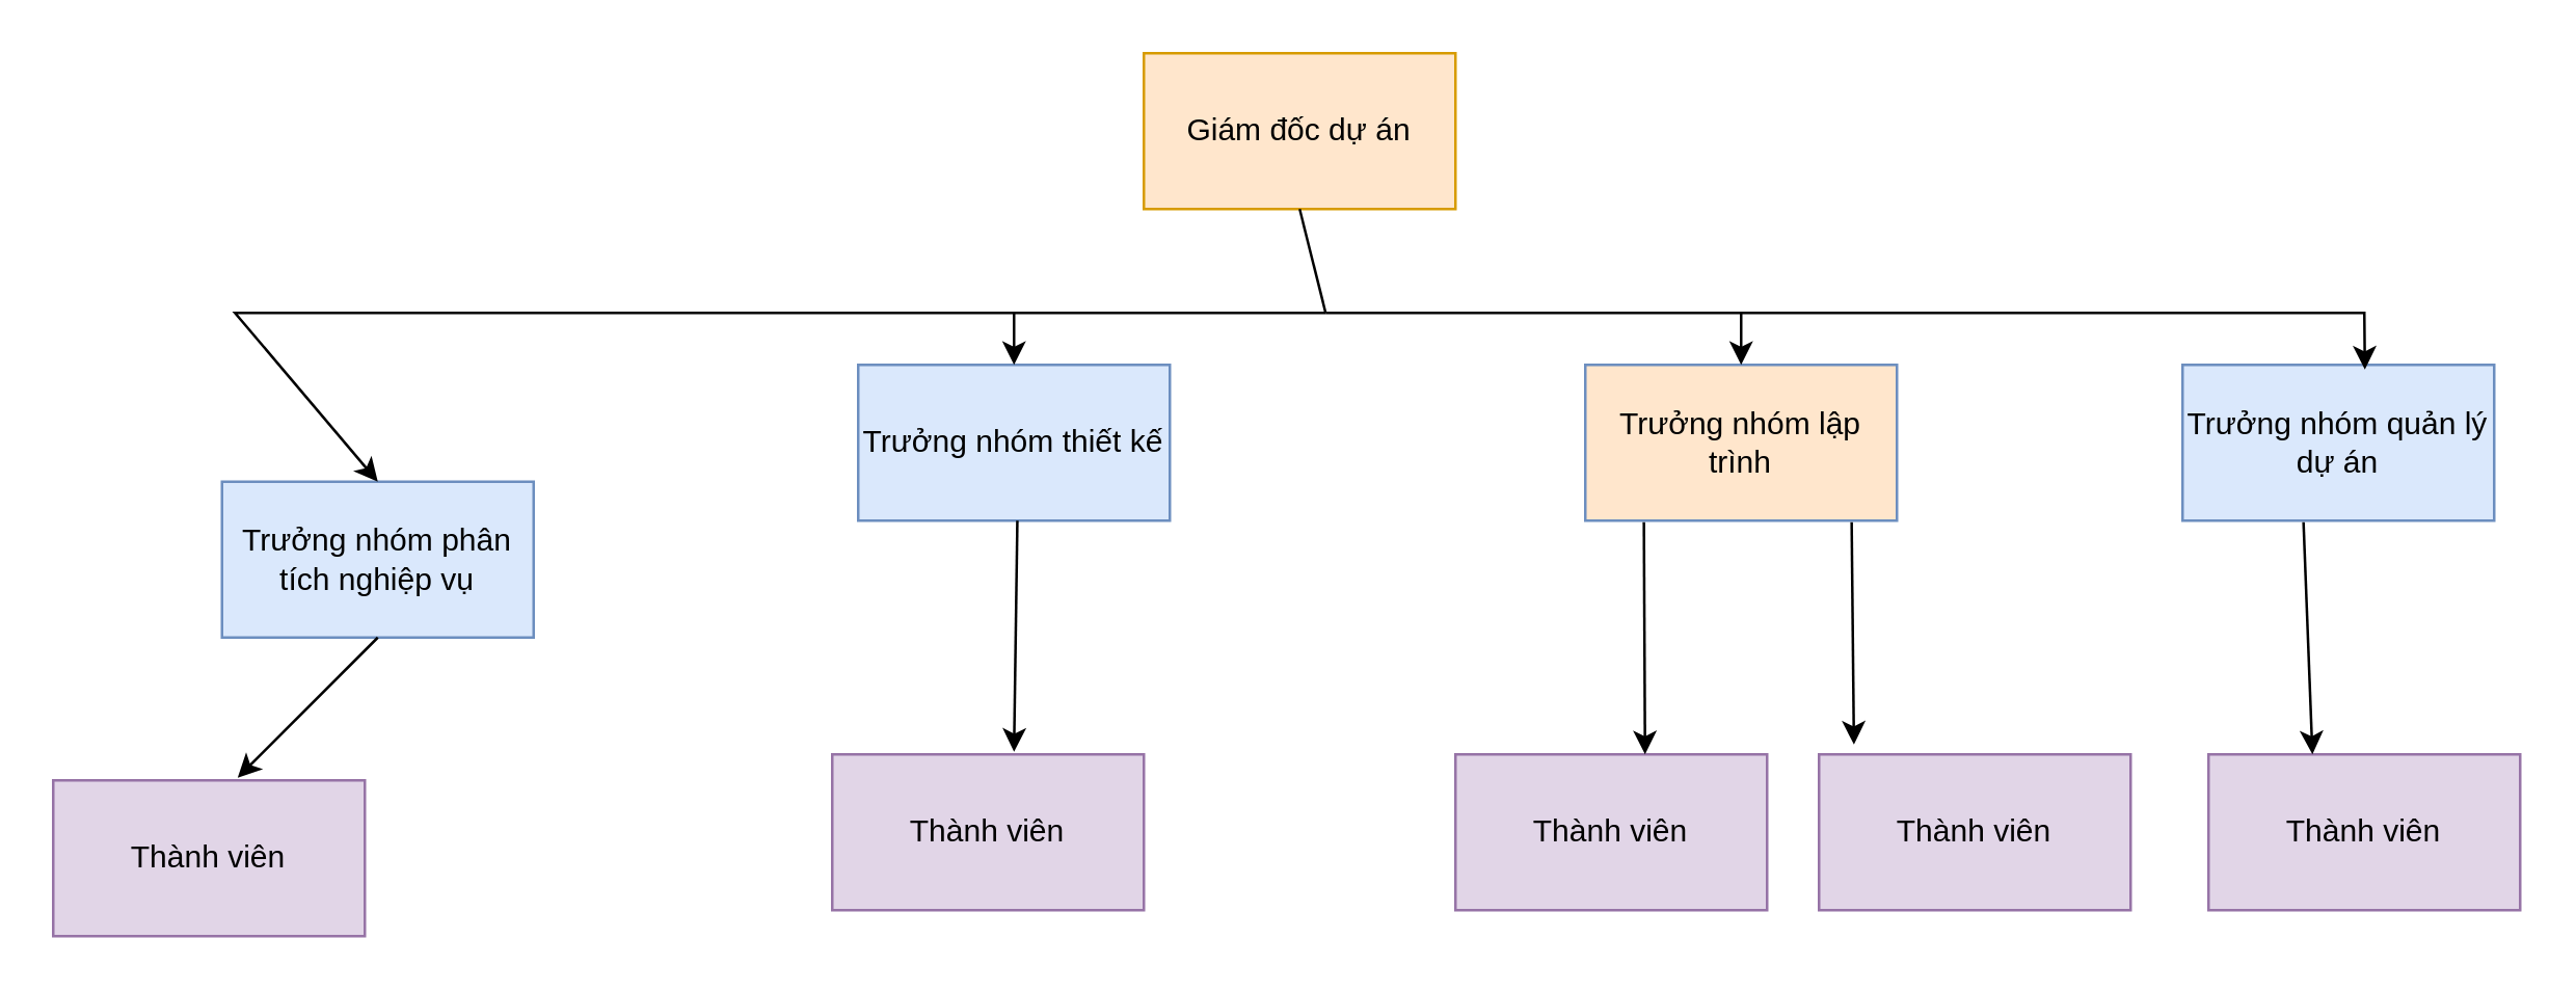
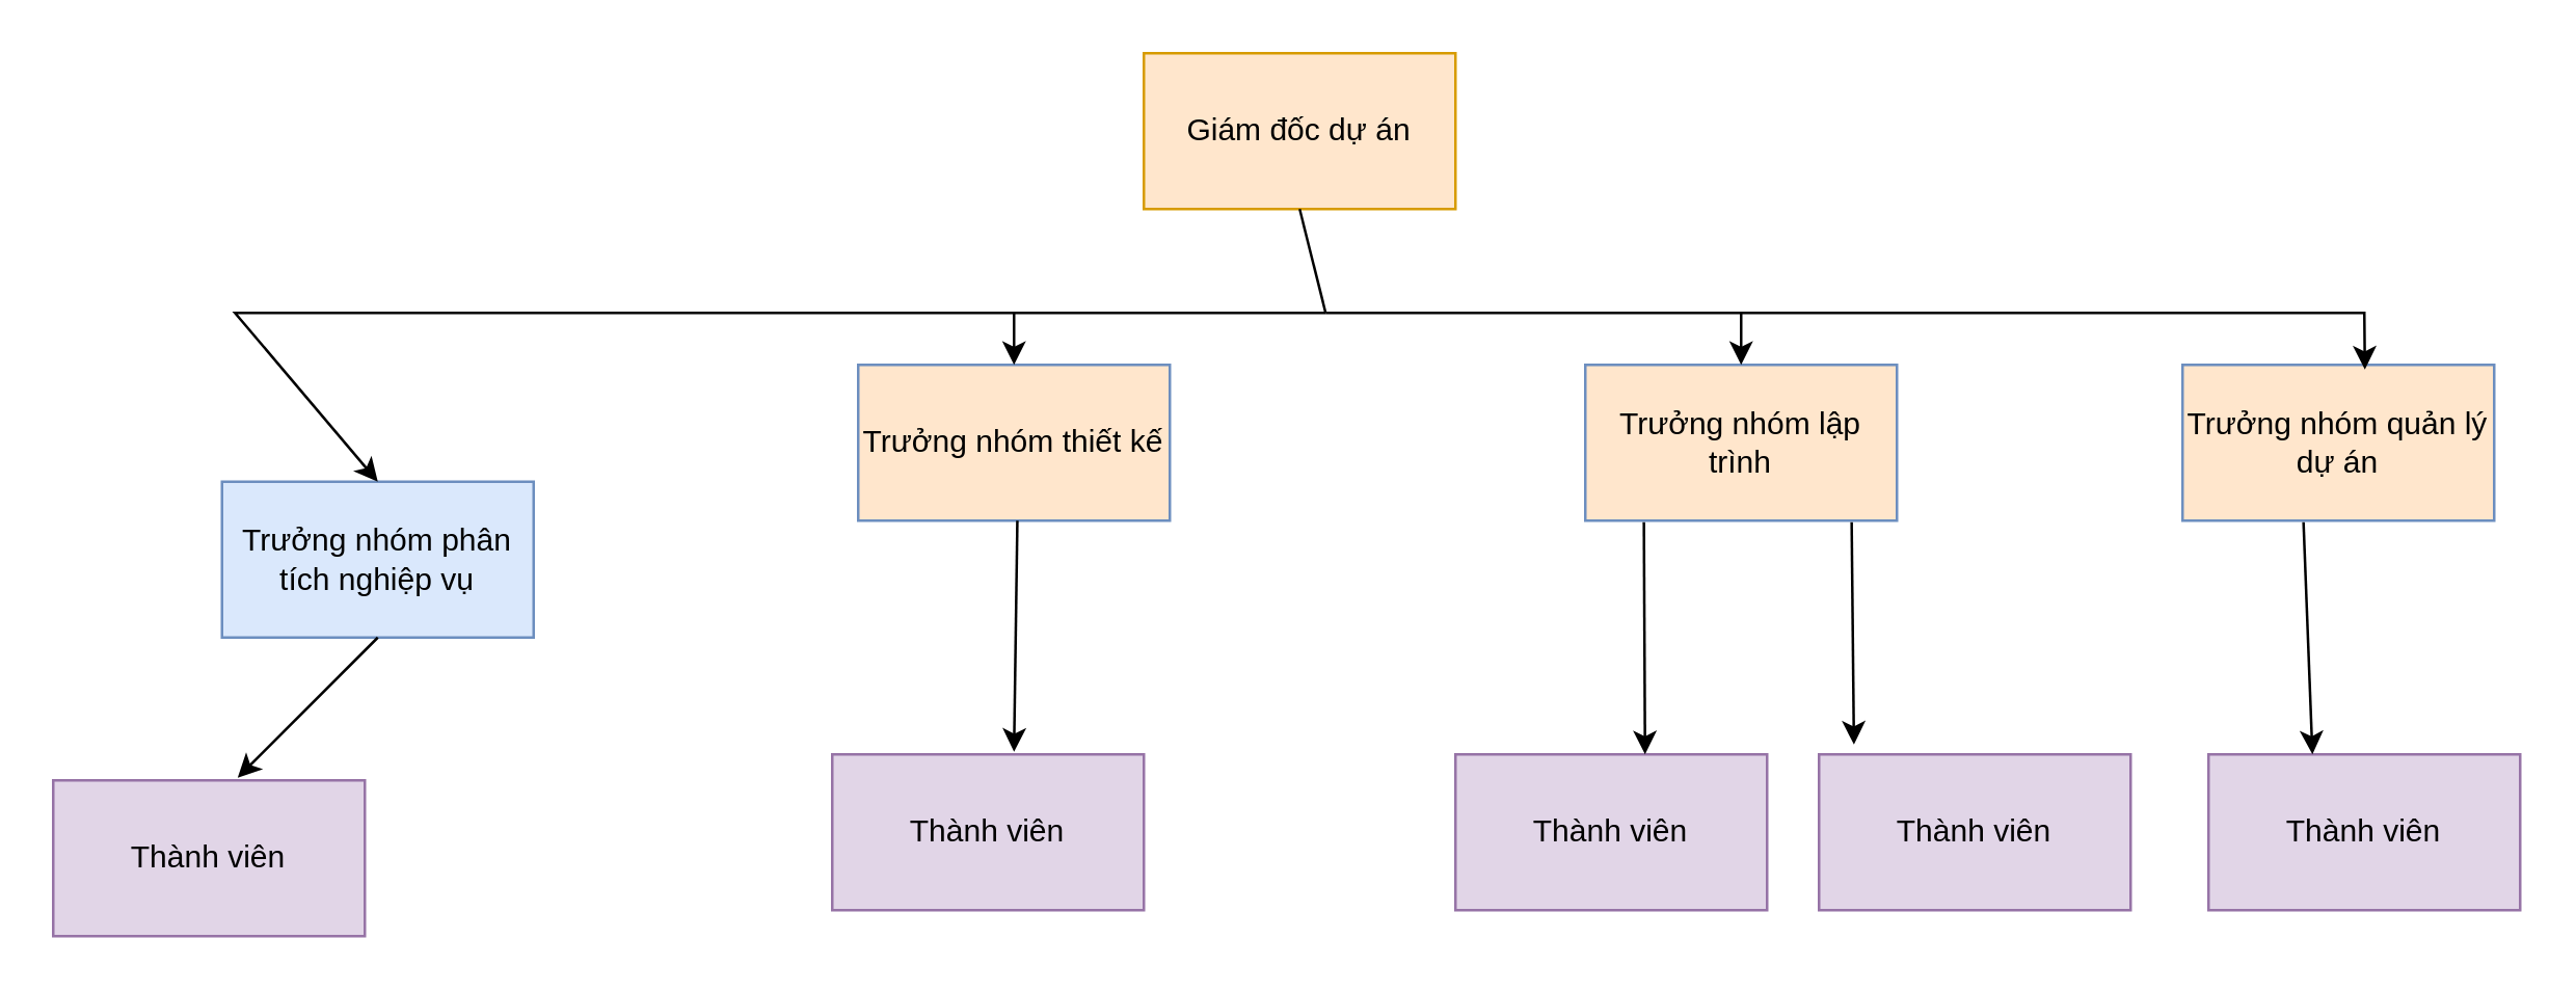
  <mxCell id="0" />
  <mxCell id="1" parent="0" />
  <mxCell id="2" value="Giám đốc dự án&lt;br&gt;" style="rounded=0;whiteSpace=wrap;html=1;fillColor=#ffe6cc;strokeColor=#d79b00;" vertex="1" parent="1"><mxGeometry x="440" y="20" width="120" height="60" as="geometry" /></mxCell>
  <mxCell id="3" value="Trưởng nhóm phân tích nghiệp vụ&lt;br&gt;" style="rounded=0;whiteSpace=wrap;html=1;fillColor=#dae8fc;strokeColor=#6c8ebf;" vertex="1" parent="1"><mxGeometry x="85" y="185" width="120" height="60" as="geometry" /></mxCell>
  <mxCell id="4" value="Trưởng nhóm lập trình" style="rounded=0;whiteSpace=wrap;html=1;fillColor=#ffe6cc;strokeColor=#6c8ebf;" vertex="1" parent="1"><mxGeometry x="610" y="140" width="120" height="60" as="geometry" /></mxCell>
- <mxCell id="5" value="Trưởng nhóm thiết kế" style="rounded=0;whiteSpace=wrap;html=1;fillColor=#dae8fc;strokeColor=#6c8ebf;" vertex="1" parent="1"><mxGeometry x="330" y="140" width="120" height="60" as="geometry" /></mxCell>
- <mxCell id="6" value="Trưởng nhóm quản lý dự án" style="rounded=0;whiteSpace=wrap;html=1;fillColor=#dae8fc;strokeColor=#6c8ebf;" vertex="1" parent="1"><mxGeometry x="840" y="140" width="120" height="60" as="geometry" /></mxCell>
+ <mxCell id="5" value="Trưởng nhóm thiết kế" style="rounded=0;whiteSpace=wrap;html=1;fillColor=#ffe6cc;strokeColor=#6c8ebf;" vertex="1" parent="1"><mxGeometry x="330" y="140" width="120" height="60" as="geometry" /></mxCell>
+ <mxCell id="6" value="Trưởng nhóm quản lý dự án" style="rounded=0;whiteSpace=wrap;html=1;fillColor=#ffe6cc;strokeColor=#6c8ebf;" vertex="1" parent="1"><mxGeometry x="840" y="140" width="120" height="60" as="geometry" /></mxCell>
  <mxCell id="7" value="Thành viên" style="rounded=0;whiteSpace=wrap;html=1;fillColor=#e1d5e7;strokeColor=#9673a6;" vertex="1" parent="1"><mxGeometry x="320" y="290" width="120" height="60" as="geometry" /></mxCell>
  <mxCell id="8" value="Thành viên" style="rounded=0;whiteSpace=wrap;html=1;fillColor=#e1d5e7;strokeColor=#9673a6;" vertex="1" parent="1"><mxGeometry x="20" y="300" width="120" height="60" as="geometry" /></mxCell>
  <mxCell id="9" value="Thành viên" style="rounded=0;whiteSpace=wrap;html=1;fillColor=#e1d5e7;strokeColor=#9673a6;" vertex="1" parent="1"><mxGeometry x="560" y="290" width="120" height="60" as="geometry" /></mxCell>
  <mxCell id="10" value="Thành viên" style="rounded=0;whiteSpace=wrap;html=1;fillColor=#e1d5e7;strokeColor=#9673a6;" vertex="1" parent="1"><mxGeometry x="700" y="290" width="120" height="60" as="geometry" /></mxCell>
  <mxCell id="11" value="Thành viên" style="rounded=0;whiteSpace=wrap;html=1;fillColor=#e1d5e7;strokeColor=#9673a6;" vertex="1" parent="1"><mxGeometry x="850" y="290" width="120" height="60" as="geometry" /></mxCell>
  <mxCell id="12" value="" style="endArrow=none;html=1;rounded=0;entryX=0.5;entryY=1;entryDx=0;entryDy=0;" edge="1" parent="1" target="2"><mxGeometry width="50" height="50" relative="1" as="geometry"><mxPoint x="510" y="120" as="sourcePoint" /><mxPoint x="490" y="120" as="targetPoint" /></mxGeometry></mxCell>
  <mxCell id="13" value="" style="endArrow=classic;html=1;rounded=0;entryX=0.5;entryY=0;entryDx=0;entryDy=0;" edge="1" parent="1" target="5"><mxGeometry width="50" height="50" relative="1" as="geometry"><mxPoint x="510" y="120" as="sourcePoint" /><mxPoint x="380" y="120" as="targetPoint" /><Array as="points"><mxPoint x="390" y="120" /></Array></mxGeometry></mxCell>
  <mxCell id="14" value="" style="endArrow=classic;html=1;rounded=0;entryX=0.5;entryY=0;entryDx=0;entryDy=0;" edge="1" parent="1" target="3"><mxGeometry width="50" height="50" relative="1" as="geometry"><mxPoint x="390" y="120" as="sourcePoint" /><mxPoint x="90" y="120" as="targetPoint" /><Array as="points"><mxPoint x="90" y="120" /></Array></mxGeometry></mxCell>
  <mxCell id="15" value="" style="endArrow=classic;html=1;rounded=0;entryX=0.5;entryY=0;entryDx=0;entryDy=0;" edge="1" parent="1" target="4"><mxGeometry width="50" height="50" relative="1" as="geometry"><mxPoint x="510" y="120" as="sourcePoint" /><mxPoint x="660" y="110" as="targetPoint" /><Array as="points"><mxPoint x="670" y="120" /></Array></mxGeometry></mxCell>
  <mxCell id="16" value="" style="endArrow=classic;html=1;rounded=0;entryX=0.585;entryY=0.03;entryDx=0;entryDy=0;entryPerimeter=0;" edge="1" parent="1" target="6"><mxGeometry width="50" height="50" relative="1" as="geometry"><mxPoint x="670" y="120" as="sourcePoint" /><mxPoint x="490" y="120" as="targetPoint" /><Array as="points"><mxPoint x="910" y="120" /></Array></mxGeometry></mxCell>
  <mxCell id="17" value="" style="endArrow=classic;html=1;rounded=0;exitX=0.5;exitY=1;exitDx=0;exitDy=0;entryX=0.592;entryY=-0.017;entryDx=0;entryDy=0;entryPerimeter=0;" edge="1" parent="1" source="3" target="8"><mxGeometry width="50" height="50" relative="1" as="geometry"><mxPoint x="440" y="170" as="sourcePoint" /><mxPoint x="490" y="120" as="targetPoint" /></mxGeometry></mxCell>
  <mxCell id="18" value="" style="endArrow=classic;html=1;rounded=0;exitX=0.25;exitY=1;exitDx=0;exitDy=0;" edge="1" parent="1"><mxGeometry width="50" height="50" relative="1" as="geometry"><mxPoint x="391.28" y="200" as="sourcePoint" /><mxPoint x="390" y="289" as="targetPoint" /></mxGeometry></mxCell>
  <mxCell id="19" value="" style="endArrow=classic;html=1;rounded=0;exitX=0.25;exitY=1;exitDx=0;exitDy=0;" edge="1" parent="1"><mxGeometry width="50" height="50" relative="1" as="geometry"><mxPoint x="632.56" y="200.6" as="sourcePoint" /><mxPoint x="633" y="290" as="targetPoint" /></mxGeometry></mxCell>
  <mxCell id="20" value="" style="endArrow=classic;html=1;rounded=0;exitX=0.25;exitY=1;exitDx=0;exitDy=0;entryX=0.112;entryY=-0.063;entryDx=0;entryDy=0;entryPerimeter=0;" edge="1" parent="1" target="10"><mxGeometry width="50" height="50" relative="1" as="geometry"><mxPoint x="712.56" y="200.6" as="sourcePoint" /><mxPoint x="710" y="290" as="targetPoint" /></mxGeometry></mxCell>
  <mxCell id="21" value="" style="endArrow=classic;html=1;rounded=0;exitX=0.25;exitY=1;exitDx=0;exitDy=0;" edge="1" parent="1"><mxGeometry width="50" height="50" relative="1" as="geometry"><mxPoint x="886.56" y="200.6" as="sourcePoint" /><mxPoint x="890" y="290" as="targetPoint" /></mxGeometry></mxCell>
